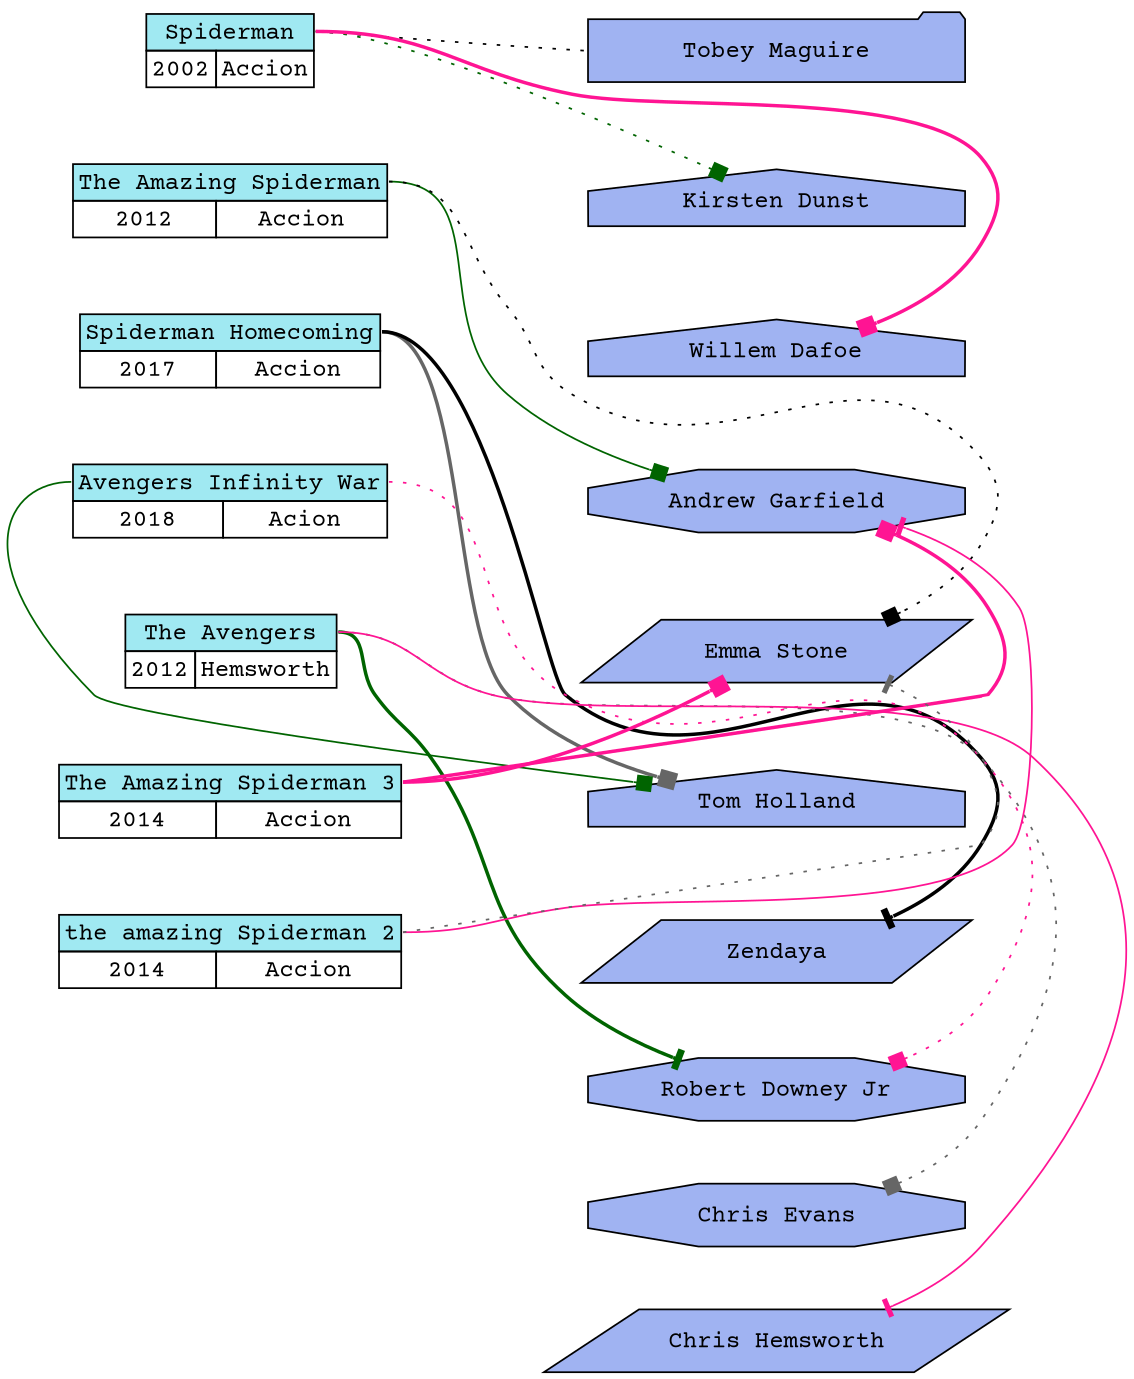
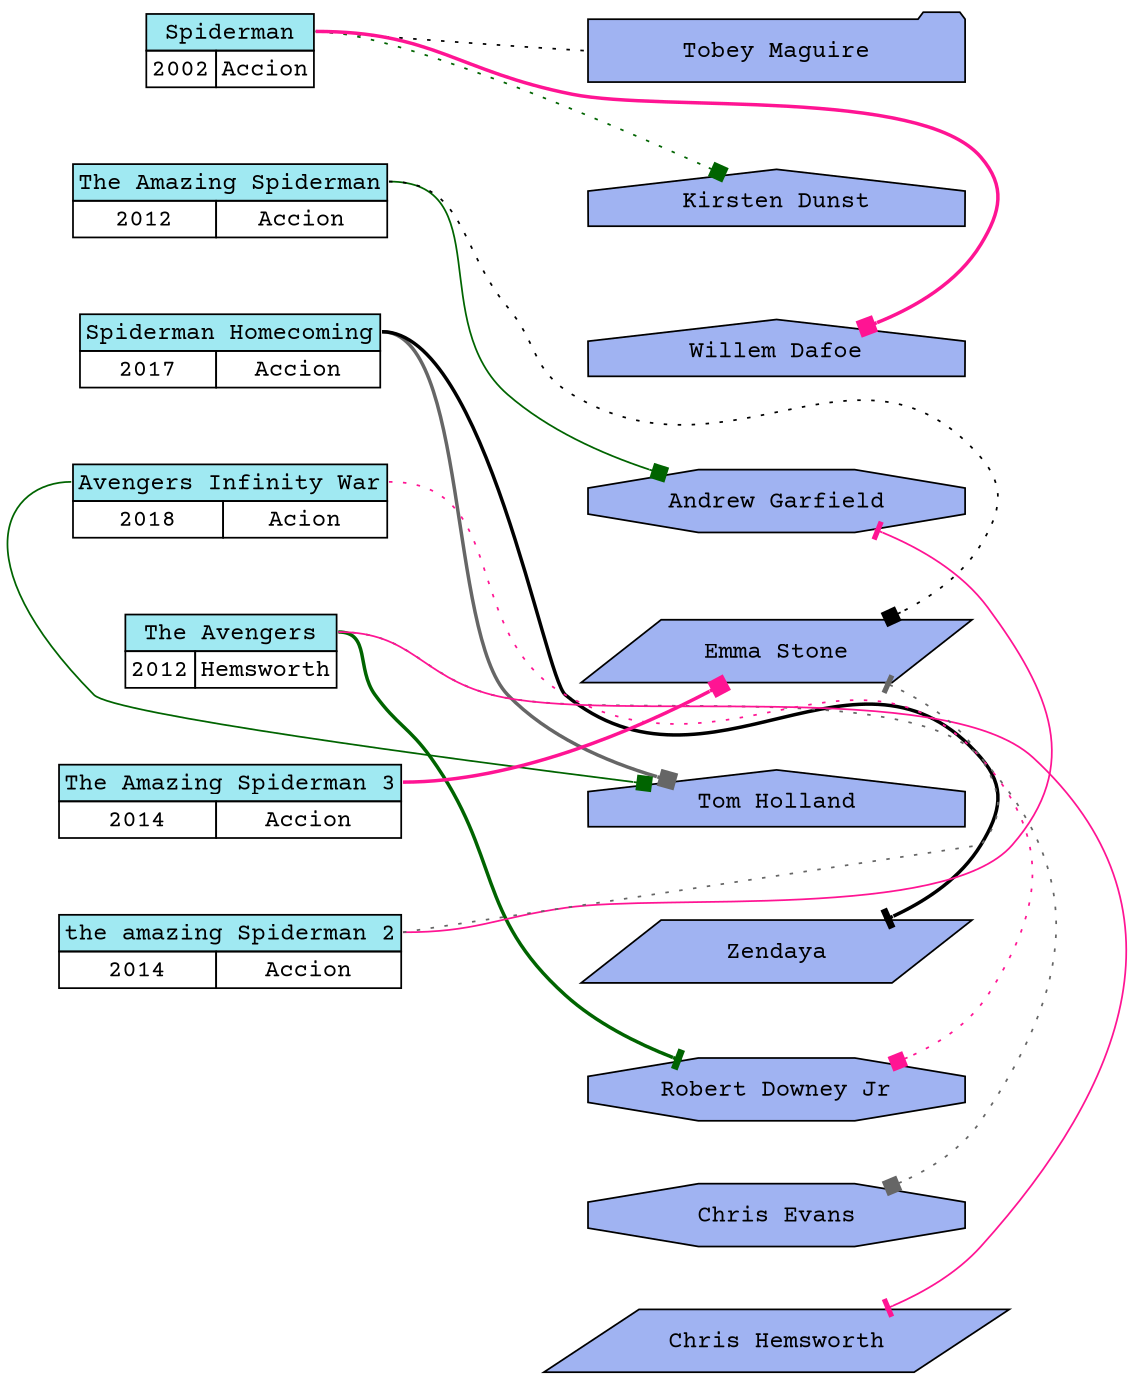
  digraph {
    fontname="Courier Prime"
    rankdir=TB
    node [fontname="Courier Prime" shape=none fillcolor="#A0B3F2" style=filled]
    edge [fontname="Courier Prime" style=invis constraint=false]
    n1 [label=<<TABLE BORDER='0' CELLBORDER='1' CELLSPACING='0'><TR><TD COLSPAN='2' bgcolor='#A0E9F2' PORT='origen0'>Spiderman</TD></TR><TR><TD>2002</TD><TD>Accion</TD></TR></TABLE>> fillcolor="" style=""]
    n2 [label=<<TABLE BORDER='0' CELLBORDER='1' CELLSPACING='0'><TR><TD COLSPAN='2' bgcolor='#A0E9F2' PORT='origen1'>The Amazing Spiderman</TD></TR><TR><TD>2012</TD><TD>Accion</TD></TR></TABLE>> fillcolor="" style=""]
    n3 [label="Tobey Maguire" shape=folder width=3]
    n4 [label="Kirsten Dunst" shape=house width=3]
    n5 [label="Willem Dafoe" shape=house width=3]
    n6 [label=<<TABLE BORDER='0' CELLBORDER='1' CELLSPACING='0'><TR><TD COLSPAN='2' bgcolor='#A0E9F2' PORT='origen2'>Spiderman Homecoming</TD></TR><TR><TD>2017</TD><TD>Accion</TD></TR></TABLE>> fillcolor="" style=""]
    n7 [label="Andrew Garfield" shape=octagon width=3]
    n8 [label="Emma Stone" shape=parallelogram width=3]
    n9 [label=<<TABLE BORDER='0' CELLBORDER='1' CELLSPACING='0'><TR><TD COLSPAN='2' bgcolor='#A0E9F2' PORT='origen3'>Avengers Infinity War</TD></TR><TR><TD>2018</TD><TD>Acion</TD></TR></TABLE>> fillcolor="" style=""]
    n10 [label="Tom Holland" shape=house width=3]
    n11 [label=Zendaya shape=parallelogram width=3]
    n12 [label=<<TABLE BORDER='0' CELLBORDER='1' CELLSPACING='0'><TR><TD COLSPAN='2' bgcolor='#A0E9F2' PORT='origen4'>The Avengers</TD></TR><TR><TD>2012</TD><TD>Hemsworth</TD></TR></TABLE>> fillcolor="" style=""]
    n13 [label="Robert Downey Jr" shape=octagon width=3]
    n14 [label=<<TABLE BORDER='0' CELLBORDER='1' CELLSPACING='0'><TR><TD COLSPAN='2' bgcolor='#A0E9F2' PORT='origen5'>The Amazing Spiderman 3</TD></TR><TR><TD>2014</TD><TD>Accion</TD></TR></TABLE>> fillcolor="" style=""]
    n15 [label="Chris Evans" shape=octagon width=3]
    n16 [label="Chris Hemsworth" shape=parallelogram width=3]
    n17 [label=<<TABLE BORDER='0' CELLBORDER='1' CELLSPACING='0'><TR><TD COLSPAN='2' bgcolor='#A0E9F2' PORT='origen6'>the amazing Spiderman 2</TD></TR><TR><TD>2014</TD><TD>Accion</TD></TR></TABLE>> fillcolor="" style=""]
    n1 -> n2 [constraint=""]
    n1 -> n3 [arrowhead=box color=black style=dotted tailport=origen0]
    n1 -> n4 [arrowhead=box color=darkgreen style=dotted tailport=origen0]
    n1 -> n5 [arrowhead=box color=deeppink style=bold tailport=origen0]
    n2 -> n6 [constraint=""]
    n2 -> n7 [arrowhead=box color=darkgreen style=solid tailport=origen1]
    n2 -> n8 [arrowhead=box color=black style=dotted tailport=origen1]
    n3 -> n4 [constraint=""]
    n4 -> n5 [constraint=""]
    n5 -> n7 [constraint=""]
    n6 -> n9 [constraint=""]
    n6 -> n10 [arrowhead=box color=gray40 style=bold tailport=origen2]
    n6 -> n11 [arrowhead=tee color=black style=bold tailport=origen2]
    n7 -> n8 [constraint=""]
    n8 -> n10 [constraint=""]
    n9 -> n10 [arrowhead=box color=darkgreen style=solid tailport=origen3]
    n9 -> n12 [constraint=""]
    n9 -> n13 [arrowhead=box color=deeppink style=dotted tailport=origen3]
    n10 -> n11 [constraint=""]
    n11 -> n13 [constraint=""]
    n12 -> n13 [arrowhead=tee color=darkgreen style=bold tailport=origen4]
    n12 -> n14 [constraint=""]
    n12 -> n15 [arrowhead=box color=gray40 style=dotted tailport=origen4]
    n12 -> n16 [arrowhead=tee color=deeppink style=solid tailport=origen4]
    n13 -> n15 [constraint=""]
-   n14 -> n7 [arrowhead=box color=deeppink style=bold tailport=origen5]
    n14 -> n8 [arrowhead=box color=deeppink style=bold tailport=origen5]
    n14 -> n17 [constraint=""]
    n15 -> n16 [constraint=""]
    n17 -> n7 [arrowhead=tee color=deeppink style=solid tailport=origen6]
    n17 -> n8 [arrowhead=tee color=gray40 style=dotted tailport=origen6]
  }
